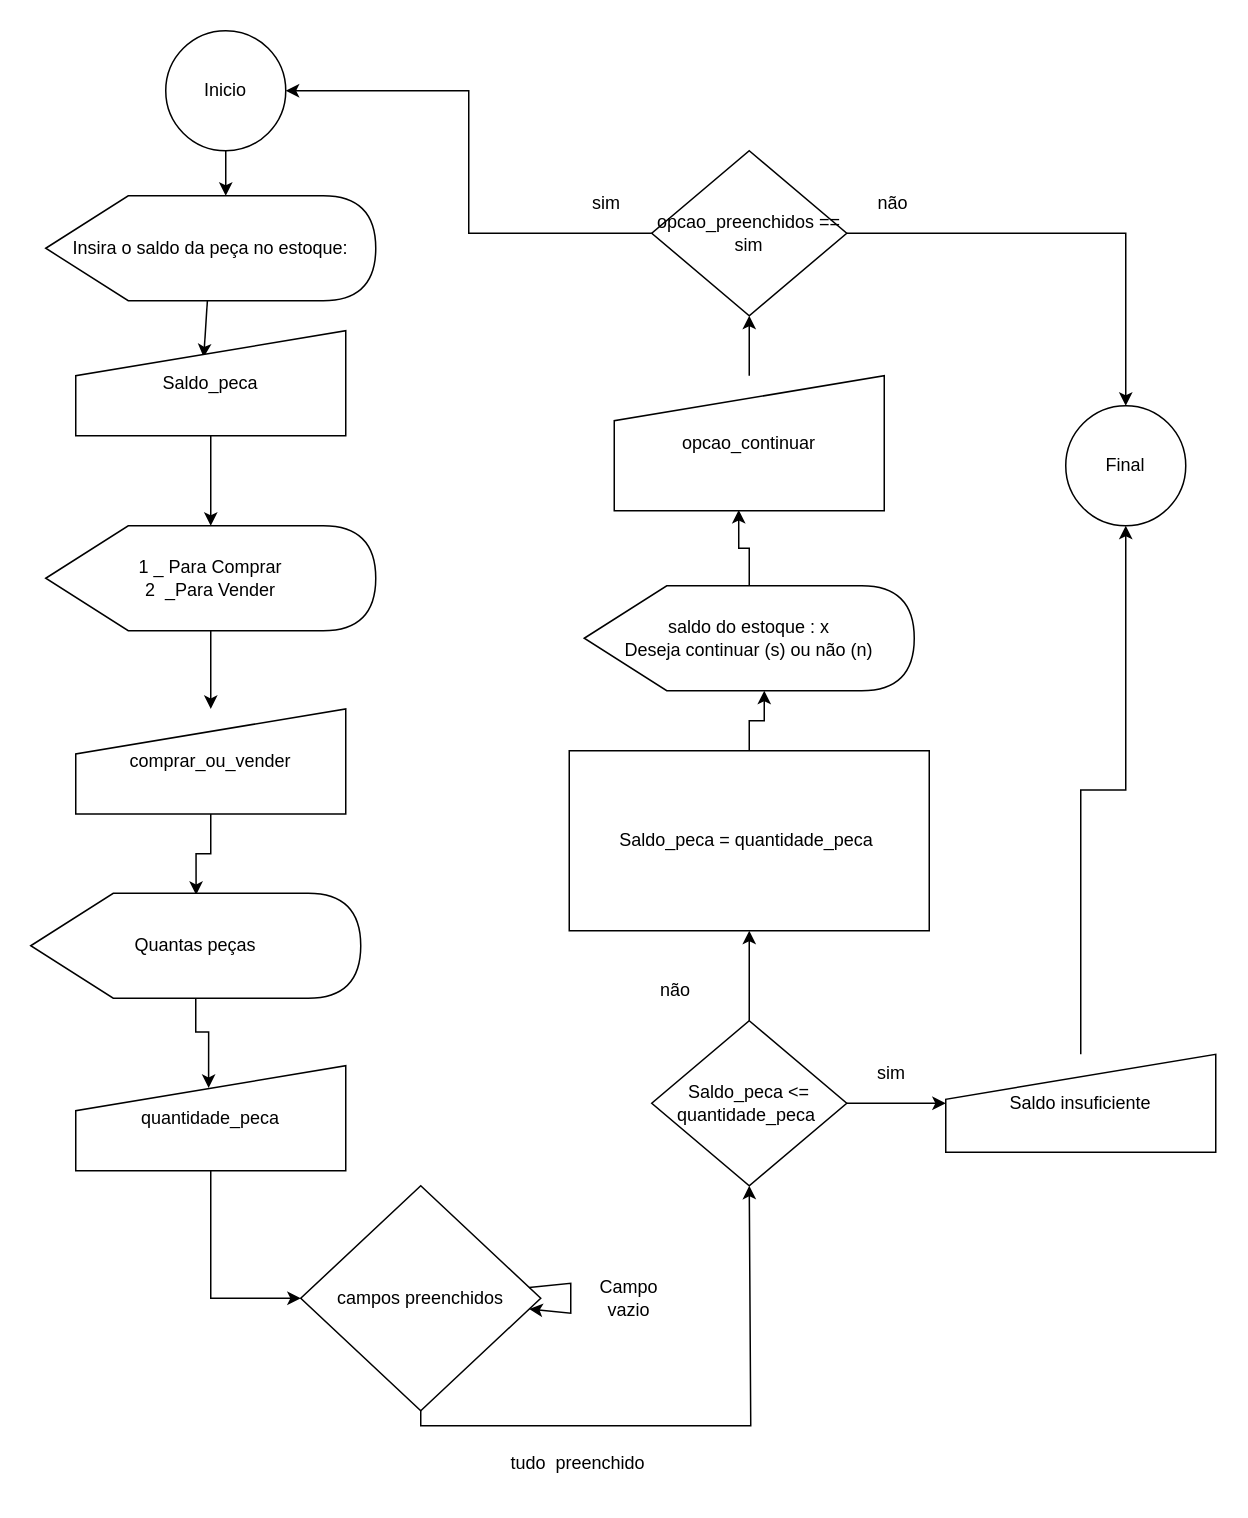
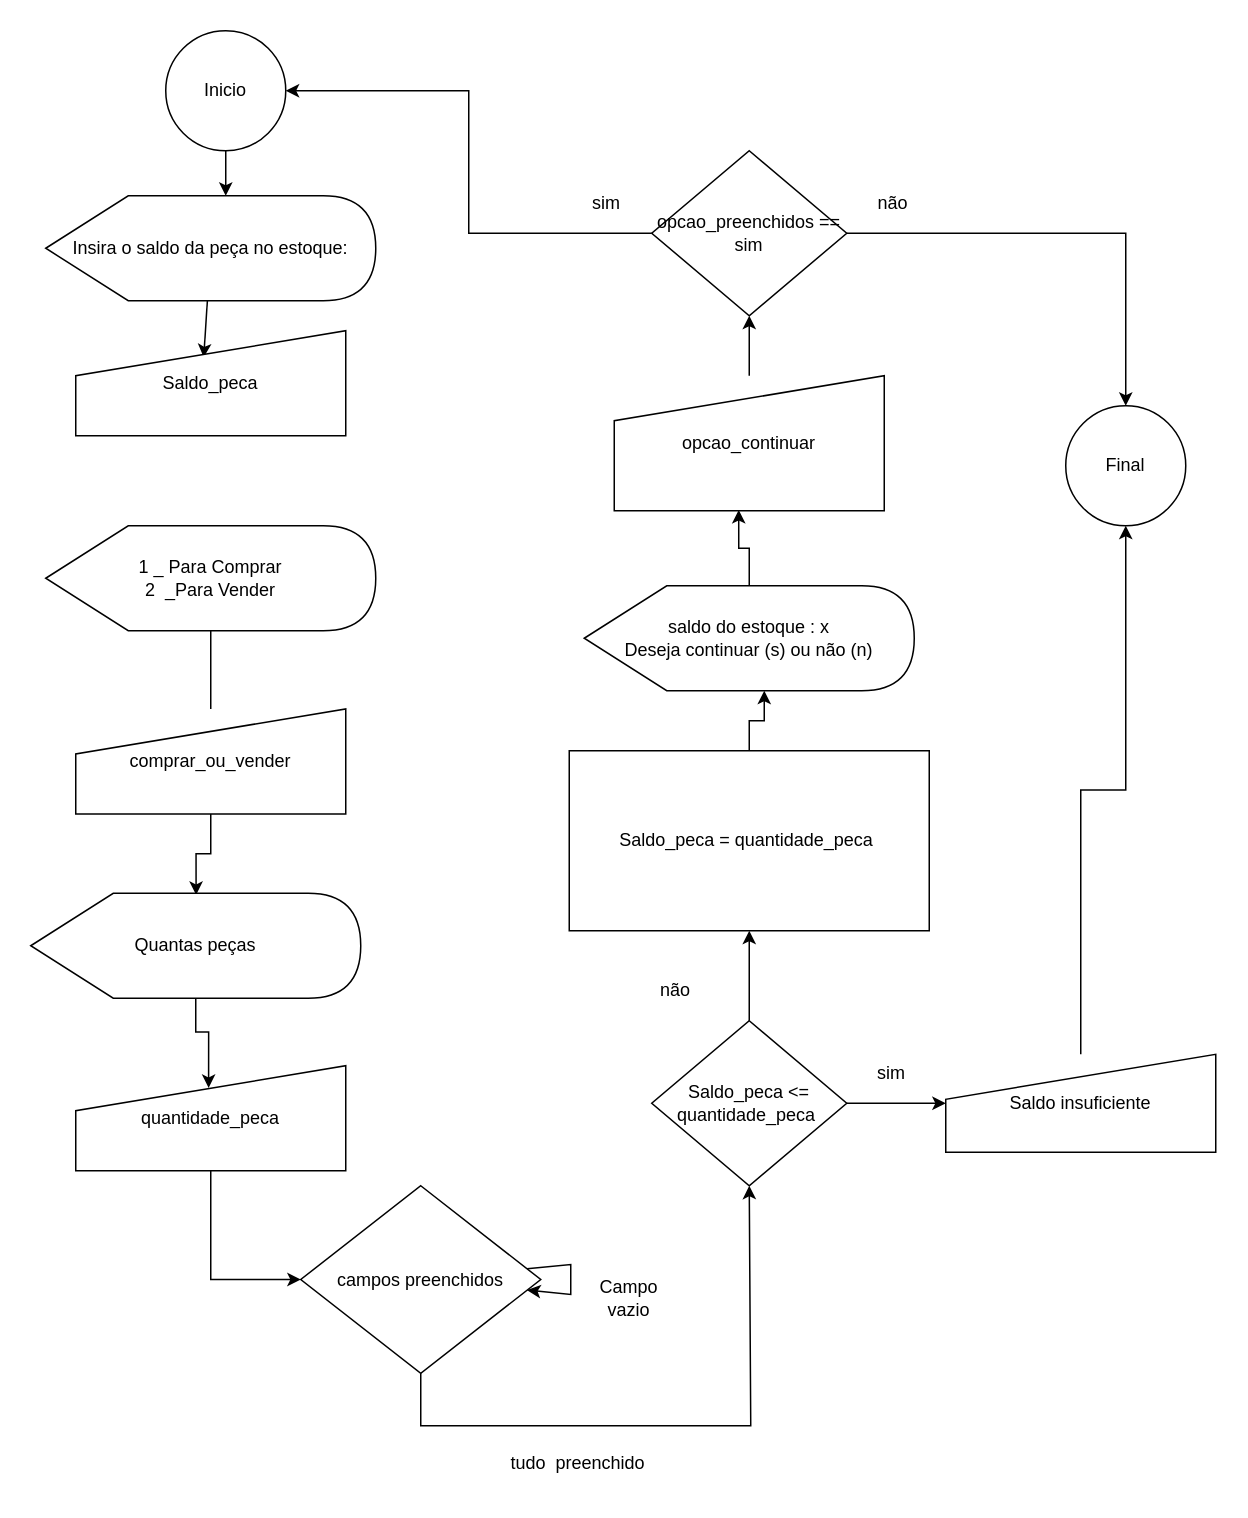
  <mxCell id="0" />
  <mxCell id="1" parent="0" />
  <mxCell id="2" value="Inicio" style="ellipse;whiteSpace=wrap;html=1;aspect=fixed;" parent="1" vertex="1"><mxGeometry x="110" width="80" height="80" as="geometry" y="20" /></mxCell>
  <mxCell id="3" style="edgeStyle=orthogonalEdgeStyle;rounded=0;orthogonalLoop=1;jettySize=auto;html=1;entryX=0.5;entryY=1;entryDx=0;entryDy=0;" parent="1" source="4" target="11" edge="1"><mxGeometry relative="1" as="geometry"><Array as="points"><mxPoint x="280" y="950" /><mxPoint x="500" y="950" /></Array></mxGeometry></mxCell>
- <mxCell id="4" value="campos preenchidos" style="rhombus;whiteSpace=wrap;html=1;" parent="1" vertex="1"><mxGeometry x="200" y="790" width="160" height="150" as="geometry" /></mxCell>
+ <mxCell id="4" value="campos preenchidos" style="rhombus;whiteSpace=wrap;html=1;" parent="1" vertex="1"><mxGeometry x="200" y="790" width="160" height="125" as="geometry" /></mxCell>
  <mxCell id="5" value="" style="endArrow=classic;html=1;rounded=0;entryX=0;entryY=0;entryDx=120;entryDy=0;entryPerimeter=0;" parent="1" source="2" target="27" edge="1"><mxGeometry width="50" height="50" relative="1" as="geometry"><mxPoint x="250" y="150" as="sourcePoint" /><mxPoint x="140" y="120" as="targetPoint" /></mxGeometry></mxCell>
  <mxCell id="6" value="" style="endArrow=classic;html=1;rounded=0;entryX=0.474;entryY=0.253;entryDx=0;entryDy=0;entryPerimeter=0;" parent="1" source="27" target="26" edge="1"><mxGeometry width="50" height="50" relative="1" as="geometry"><mxPoint x="140" y="190" as="sourcePoint" /><mxPoint x="140" y="240" as="targetPoint" /></mxGeometry></mxCell>
  <mxCell id="7" value="" style="endArrow=classic;html=1;rounded=0;" parent="1" source="4" target="4" edge="1"><mxGeometry width="50" height="50" relative="1" as="geometry"><mxPoint x="250" y="650" as="sourcePoint" /><mxPoint x="300" y="600" as="targetPoint" /></mxGeometry></mxCell>
  <mxCell id="8" style="edgeStyle=orthogonalEdgeStyle;rounded=0;orthogonalLoop=1;jettySize=auto;html=1;entryX=0;entryY=0;entryDx=120;entryDy=70;entryPerimeter=0;" parent="1" source="9" target="39" edge="1"><mxGeometry relative="1" as="geometry" /></mxCell>
  <mxCell id="9" value="Saldo_peca&amp;nbsp;= quantidade_peca&amp;nbsp;" style="rounded=0;whiteSpace=wrap;html=1;" parent="1" vertex="1"><mxGeometry x="379" y="500" width="240" height="120" as="geometry" /></mxCell>
  <mxCell id="10" style="edgeStyle=orthogonalEdgeStyle;rounded=0;orthogonalLoop=1;jettySize=auto;html=1;" parent="1" source="11" target="9" edge="1"><mxGeometry relative="1" as="geometry" /></mxCell>
  <mxCell id="11" value="Saldo_peca&amp;nbsp;&amp;lt;= quantidade_peca&amp;nbsp;" style="rhombus;whiteSpace=wrap;html=1;" parent="1" vertex="1"><mxGeometry x="434" y="680" width="130" height="110" as="geometry" /></mxCell>
  <mxCell id="12" value="tudo&amp;nbsp; preenchido" style="text;html=1;strokeColor=none;fillColor=none;align=center;verticalAlign=middle;whiteSpace=wrap;rounded=0;" parent="1" vertex="1"><mxGeometry x="330" y="960" width="110" height="30" as="geometry" /></mxCell>
  <mxCell id="13" value="Campo vazio" style="text;html=1;strokeColor=none;fillColor=none;align=center;verticalAlign=middle;whiteSpace=wrap;rounded=0;" parent="1" vertex="1"><mxGeometry x="389" y="850" width="60" height="30" as="geometry" /></mxCell>
  <mxCell id="14" value="sim" style="text;html=1;strokeColor=none;fillColor=none;align=center;verticalAlign=middle;whiteSpace=wrap;rounded=0;" parent="1" vertex="1"><mxGeometry x="564" y="700" width="60" height="30" as="geometry" /></mxCell>
  <mxCell id="15" style="edgeStyle=orthogonalEdgeStyle;rounded=0;orthogonalLoop=1;jettySize=auto;html=1;entryX=0.5;entryY=1;entryDx=0;entryDy=0;" parent="1" source="16" target="19" edge="1"><mxGeometry relative="1" as="geometry" /></mxCell>
  <mxCell id="16" value="Saldo insuficiente" style="shape=manualInput;whiteSpace=wrap;html=1;" parent="1" vertex="1"><mxGeometry x="630" y="702.37" width="180" height="65.26" as="geometry" /></mxCell>
  <mxCell id="17" value="" style="endArrow=classic;html=1;rounded=0;exitX=1;exitY=0.5;exitDx=0;exitDy=0;entryX=0;entryY=0.5;entryDx=0;entryDy=0;" parent="1" source="11" target="16" edge="1"><mxGeometry width="50" height="50" relative="1" as="geometry"><mxPoint x="499" y="720" as="sourcePoint" /><mxPoint x="499" y="639.74" as="targetPoint" /></mxGeometry></mxCell>
  <mxCell id="18" value="não" style="text;html=1;strokeColor=none;fillColor=none;align=center;verticalAlign=middle;whiteSpace=wrap;rounded=0;" parent="1" vertex="1"><mxGeometry x="420" y="645" width="60" height="30" as="geometry" /></mxCell>
  <mxCell id="19" value="Final" style="ellipse;whiteSpace=wrap;html=1;aspect=fixed;" parent="1" vertex="1"><mxGeometry x="710" y="270" width="80" height="80" as="geometry" /></mxCell>
  <mxCell id="20" style="edgeStyle=orthogonalEdgeStyle;rounded=0;orthogonalLoop=1;jettySize=auto;html=1;" parent="1" source="22" edge="1" target="2"><mxGeometry relative="1" as="geometry"><mxPoint x="230" y="155" as="targetPoint" /></mxGeometry></mxCell>
  <mxCell id="21" style="edgeStyle=orthogonalEdgeStyle;rounded=0;orthogonalLoop=1;jettySize=auto;html=1;" parent="1" source="22" target="19" edge="1"><mxGeometry relative="1" as="geometry" /></mxCell>
  <mxCell id="22" value="opcao_preenchidos == sim" style="rhombus;whiteSpace=wrap;html=1;" parent="1" vertex="1"><mxGeometry x="434" y="100" width="130" height="110" as="geometry" /></mxCell>
  <mxCell id="23" value="sim" style="text;html=1;strokeColor=none;fillColor=none;align=center;verticalAlign=middle;whiteSpace=wrap;rounded=0;" parent="1" vertex="1"><mxGeometry x="374" y="120" width="60" height="30" as="geometry" /></mxCell>
  <mxCell id="24" value="não" style="text;html=1;strokeColor=none;fillColor=none;align=center;verticalAlign=middle;whiteSpace=wrap;rounded=0;" parent="1" vertex="1"><mxGeometry x="565" y="120" width="60" height="30" as="geometry" /></mxCell>
- <mxCell id="25" style="edgeStyle=orthogonalEdgeStyle;rounded=0;orthogonalLoop=1;jettySize=auto;html=1;" parent="1" source="26" target="31" edge="1"><mxGeometry relative="1" as="geometry" /></mxCell>
  <mxCell id="26" value="Saldo_peca" style="shape=manualInput;whiteSpace=wrap;html=1;" parent="1" vertex="1"><mxGeometry x="50" y="220" width="180" height="70" as="geometry" /></mxCell>
  <mxCell id="27" value="Insira o saldo da peça no estoque:" style="shape=display;whiteSpace=wrap;html=1;" parent="1" vertex="1"><mxGeometry x="30" y="130" width="220" height="70" as="geometry" /></mxCell>
  <mxCell id="28" style="edgeStyle=orthogonalEdgeStyle;rounded=0;orthogonalLoop=1;jettySize=auto;html=1;entryX=0.501;entryY=0.016;entryDx=0;entryDy=0;entryPerimeter=0;" parent="1" source="29" target="35" edge="1"><mxGeometry relative="1" as="geometry" /></mxCell>
  <mxCell id="29" value="comprar_ou_vender" style="shape=manualInput;whiteSpace=wrap;html=1;" parent="1" vertex="1"><mxGeometry x="50" y="472.11" width="180" height="70" as="geometry" /></mxCell>
- <mxCell id="30" style="edgeStyle=orthogonalEdgeStyle;rounded=0;orthogonalLoop=1;jettySize=auto;html=1;" parent="1" source="31" target="29" edge="1"><mxGeometry relative="1" as="geometry" /></mxCell>
+ <mxCell id="30" style="edgeStyle=orthogonalEdgeStyle;rounded=0;orthogonalLoop=1;jettySize=auto;html=1;endArrow=none;" parent="1" source="31" target="29" edge="1"><mxGeometry relative="1" as="geometry" /></mxCell>
  <mxCell id="31" value="1 _ Para Comprar&lt;br&gt;2&amp;nbsp; _Para Vender" style="shape=display;whiteSpace=wrap;html=1;" parent="1" vertex="1"><mxGeometry x="30" y="350" width="220" height="70" as="geometry" /></mxCell>
  <mxCell id="32" style="edgeStyle=orthogonalEdgeStyle;rounded=0;orthogonalLoop=1;jettySize=auto;html=1;entryX=0;entryY=0.5;entryDx=0;entryDy=0;" parent="1" source="33" target="4" edge="1"><mxGeometry relative="1" as="geometry" /></mxCell>
  <mxCell id="33" value="quantidade_peca" style="shape=manualInput;whiteSpace=wrap;html=1;" parent="1" vertex="1"><mxGeometry x="50" y="710" width="180" height="70" as="geometry" /></mxCell>
  <mxCell id="34" style="edgeStyle=orthogonalEdgeStyle;rounded=0;orthogonalLoop=1;jettySize=auto;html=1;entryX=0.492;entryY=0.211;entryDx=0;entryDy=0;entryPerimeter=0;" parent="1" source="35" target="33" edge="1"><mxGeometry relative="1" as="geometry" /></mxCell>
  <mxCell id="35" value="Quantas peças" style="shape=display;whiteSpace=wrap;html=1;" parent="1" vertex="1"><mxGeometry x="20" y="595" width="220" height="70" as="geometry" /></mxCell>
  <mxCell id="36" style="edgeStyle=orthogonalEdgeStyle;rounded=0;orthogonalLoop=1;jettySize=auto;html=1;entryX=0.5;entryY=1;entryDx=0;entryDy=0;" parent="1" source="37" target="22" edge="1"><mxGeometry relative="1" as="geometry" /></mxCell>
  <mxCell id="37" value="opcao_continuar" style="shape=manualInput;whiteSpace=wrap;html=1;" parent="1" vertex="1"><mxGeometry x="409" y="250" width="180" height="90" as="geometry" /></mxCell>
  <mxCell id="38" style="edgeStyle=orthogonalEdgeStyle;rounded=0;orthogonalLoop=1;jettySize=auto;html=1;entryX=0.461;entryY=0.994;entryDx=0;entryDy=0;entryPerimeter=0;" parent="1" source="39" target="37" edge="1"><mxGeometry relative="1" as="geometry" /></mxCell>
  <mxCell id="39" value="saldo do estoque : x&lt;br&gt;Deseja continuar (s) ou não (n)" style="shape=display;whiteSpace=wrap;html=1;" parent="1" vertex="1"><mxGeometry x="389" y="390" width="220" height="70" as="geometry" /></mxCell>
  <mxCell id="40" style="edgeStyle=orthogonalEdgeStyle;rounded=0;orthogonalLoop=1;jettySize=auto;html=1;exitX=0.5;exitY=1;exitDx=0;exitDy=0;" parent="1" source="12" target="12" edge="1"><mxGeometry relative="1" as="geometry" /></mxCell>
